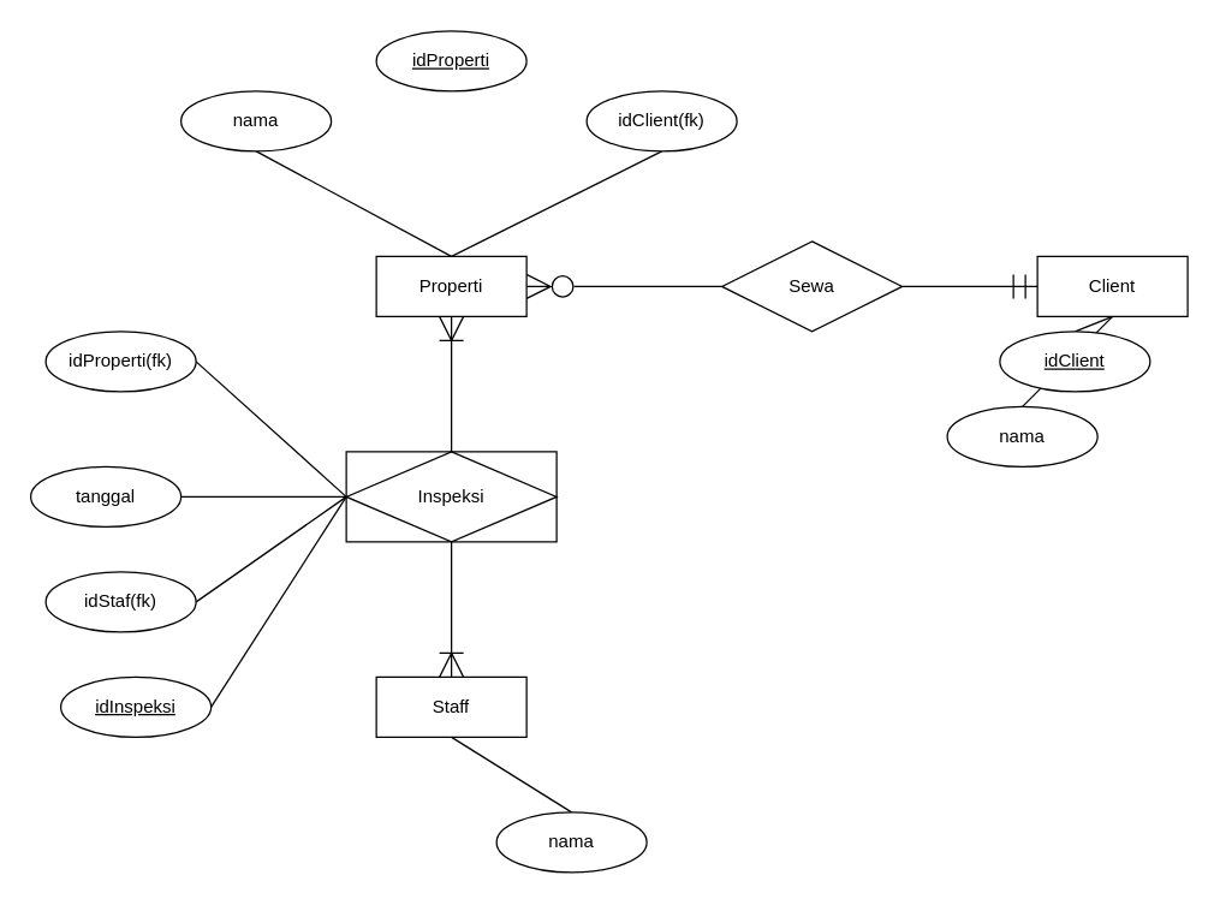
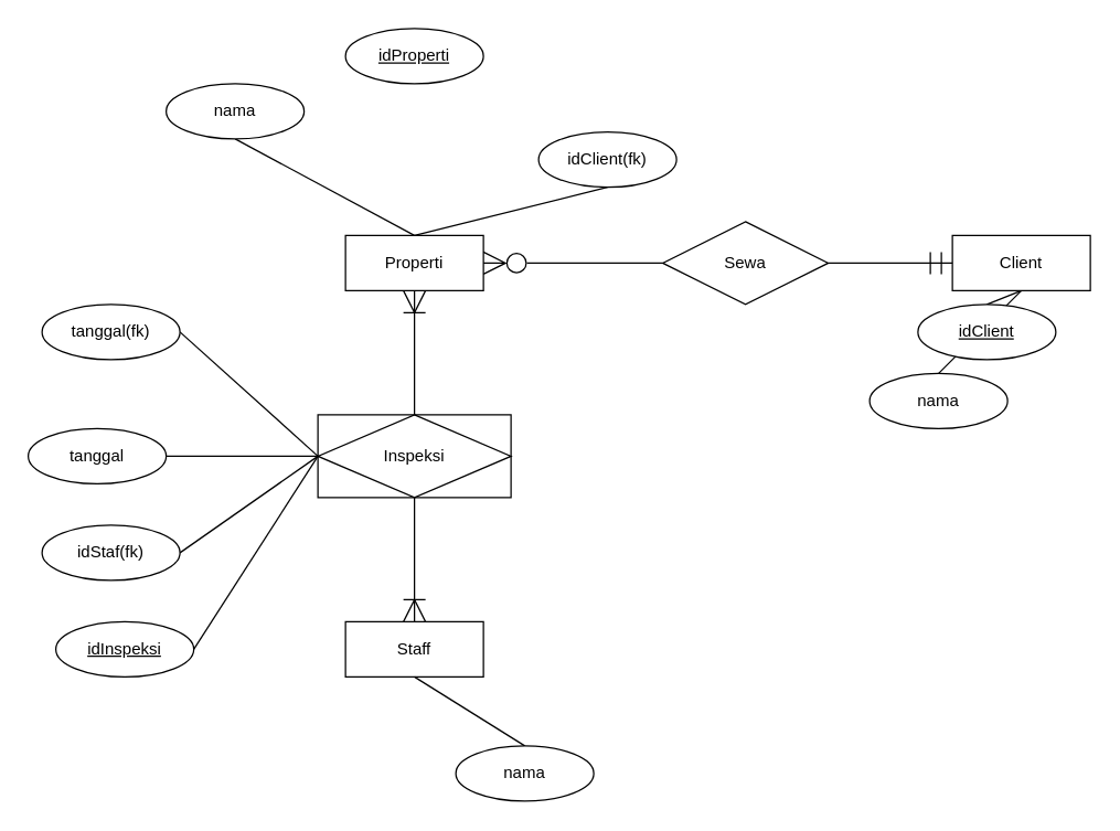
  <mxCell id="0" />
  <mxCell id="1" parent="0" />
  <mxCell id="2" style="edgeStyle=none;curved=1;rounded=0;orthogonalLoop=1;jettySize=auto;html=1;exitX=0.5;exitY=0;exitDx=0;exitDy=0;entryX=0.5;entryY=1;entryDx=0;entryDy=0;startArrow=ERoneToMany;startFill=0;endArrow=none;endFill=0;startSize=14;endSize=14;sourcePerimeterSpacing=8;targetPerimeterSpacing=8;" parent="1" source="3" target="11" edge="1"><mxGeometry relative="1" as="geometry" /></mxCell>
  <mxCell id="3" value="Staff" style="whiteSpace=wrap;html=1;align=center;hachureGap=4;" parent="1" vertex="1"><mxGeometry x="250" y="450" width="100" height="40" as="geometry" /></mxCell>
  <mxCell id="4" style="edgeStyle=none;curved=1;rounded=0;orthogonalLoop=1;jettySize=auto;html=1;exitX=0.5;exitY=1;exitDx=0;exitDy=0;entryX=0.5;entryY=0;entryDx=0;entryDy=0;startArrow=none;startFill=0;endArrow=none;endFill=0;startSize=14;endSize=14;sourcePerimeterSpacing=8;targetPerimeterSpacing=8;" parent="1" source="6" target="14" edge="1"><mxGeometry relative="1" as="geometry" /></mxCell>
  <mxCell id="5" style="edgeStyle=none;curved=1;rounded=0;orthogonalLoop=1;jettySize=auto;html=1;exitX=0.5;exitY=1;exitDx=0;exitDy=0;entryX=0.5;entryY=0;entryDx=0;entryDy=0;startArrow=none;startFill=0;endArrow=none;endFill=0;startSize=14;endSize=14;sourcePerimeterSpacing=8;targetPerimeterSpacing=8;" parent="1" source="6" target="15" edge="1"><mxGeometry relative="1" as="geometry" /></mxCell>
  <mxCell id="6" value="Client" style="whiteSpace=wrap;html=1;align=center;hachureGap=4;" parent="1" vertex="1"><mxGeometry x="690" y="170" width="100" height="40" as="geometry" /></mxCell>
  <mxCell id="7" style="edgeStyle=none;curved=1;rounded=0;orthogonalLoop=1;jettySize=auto;html=1;exitX=1;exitY=0.5;exitDx=0;exitDy=0;entryX=0;entryY=0.5;entryDx=0;entryDy=0;endArrow=ERmandOne;startSize=14;endSize=14;targetPerimeterSpacing=8;endFill=0;startArrow=none;startFill=0;" parent="1" source="12" target="6" edge="1"><mxGeometry relative="1" as="geometry" /></mxCell>
  <mxCell id="8" style="edgeStyle=none;curved=1;rounded=0;orthogonalLoop=1;jettySize=auto;html=1;exitX=0.5;exitY=1;exitDx=0;exitDy=0;entryX=0.5;entryY=0;entryDx=0;entryDy=0;startArrow=ERoneToMany;startFill=0;endArrow=none;endFill=0;startSize=14;endSize=14;sourcePerimeterSpacing=8;targetPerimeterSpacing=8;" parent="1" source="10" target="11" edge="1"><mxGeometry relative="1" as="geometry" /></mxCell>
  <mxCell id="9" style="edgeStyle=none;curved=1;rounded=0;orthogonalLoop=1;jettySize=auto;html=1;exitX=0.5;exitY=0;exitDx=0;exitDy=0;entryX=0.5;entryY=1;entryDx=0;entryDy=0;startArrow=none;startFill=0;endArrow=none;endFill=0;startSize=14;endSize=14;sourcePerimeterSpacing=8;targetPerimeterSpacing=8;" parent="1" source="10" target="16" edge="1"><mxGeometry relative="1" as="geometry" /></mxCell>
  <mxCell id="10" value="Properti" style="whiteSpace=wrap;html=1;align=center;hachureGap=4;" parent="1" vertex="1"><mxGeometry x="250" y="170" width="100" height="40" as="geometry" /></mxCell>
  <mxCell id="11" value="Inspeksi" style="shape=associativeEntity;whiteSpace=wrap;html=1;align=center;hachureGap=4;" parent="1" vertex="1"><mxGeometry x="230" y="300" width="140" height="60" as="geometry" /></mxCell>
  <mxCell id="12" value="Sewa" style="shape=rhombus;perimeter=rhombusPerimeter;whiteSpace=wrap;html=1;align=center;hachureGap=4;" parent="1" vertex="1"><mxGeometry x="480" y="160" width="120" height="60" as="geometry" /></mxCell>
  <mxCell id="13" value="" style="edgeStyle=none;curved=1;rounded=0;orthogonalLoop=1;jettySize=auto;html=1;exitX=1;exitY=0.5;exitDx=0;exitDy=0;entryX=0;entryY=0.5;entryDx=0;entryDy=0;endArrow=none;startSize=14;endSize=14;sourcePerimeterSpacing=8;endFill=0;startArrow=ERzeroToMany;startFill=0;" parent="1" source="10" target="12" edge="1"><mxGeometry relative="1" as="geometry"><mxPoint x="350" y="190" as="sourcePoint" /><mxPoint x="520" y="190" as="targetPoint" /></mxGeometry></mxCell>
  <mxCell id="14" value="nama" style="ellipse;whiteSpace=wrap;html=1;align=center;hachureGap=4;" parent="1" vertex="1"><mxGeometry x="630" y="270" width="100" height="40" as="geometry" /></mxCell>
  <mxCell id="15" value="idClient" style="ellipse;whiteSpace=wrap;html=1;align=center;hachureGap=4;fontStyle=4" parent="1" vertex="1"><mxGeometry x="665" y="220" width="100" height="40" as="geometry" /></mxCell>
- <mxCell id="16" value="idClient(fk)" style="ellipse;whiteSpace=wrap;html=1;align=center;hachureGap=4;" parent="1" vertex="1"><mxGeometry x="390" y="60" width="100" height="40" as="geometry" /></mxCell>
+ <mxCell id="16" value="idClient(fk)" style="ellipse;whiteSpace=wrap;html=1;align=center;hachureGap=4;" parent="1" vertex="1"><mxGeometry x="390" y="95" width="100" height="40" as="geometry" /></mxCell>
  <mxCell id="17" style="edgeStyle=none;curved=1;rounded=0;orthogonalLoop=1;jettySize=auto;html=1;exitX=0.5;exitY=1;exitDx=0;exitDy=0;entryX=0.5;entryY=0;entryDx=0;entryDy=0;startArrow=none;startFill=0;endArrow=none;endFill=0;startSize=14;endSize=14;sourcePerimeterSpacing=8;targetPerimeterSpacing=8;" parent="1" source="18" target="10" edge="1"><mxGeometry relative="1" as="geometry" /></mxCell>
  <mxCell id="18" value="nama" style="ellipse;whiteSpace=wrap;html=1;align=center;hachureGap=4;" parent="1" vertex="1"><mxGeometry x="120" y="60" width="100" height="40" as="geometry" /></mxCell>
  <mxCell id="19" value="idProperti" style="ellipse;whiteSpace=wrap;html=1;align=center;hachureGap=4;fontStyle=4" parent="1" vertex="1"><mxGeometry x="250" y="20" width="100" height="40" as="geometry" /></mxCell>
  <mxCell id="20" style="edgeStyle=none;curved=1;rounded=0;orthogonalLoop=1;jettySize=auto;html=1;exitX=0.5;exitY=0;exitDx=0;exitDy=0;entryX=0.5;entryY=1;entryDx=0;entryDy=0;startArrow=none;startFill=0;endArrow=none;endFill=0;startSize=14;endSize=14;sourcePerimeterSpacing=8;targetPerimeterSpacing=8;" parent="1" source="21" target="3" edge="1"><mxGeometry relative="1" as="geometry" /></mxCell>
  <mxCell id="21" value="nama" style="ellipse;whiteSpace=wrap;html=1;align=center;hachureGap=4;" parent="1" vertex="1"><mxGeometry x="330" y="540" width="100" height="40" as="geometry" /></mxCell>
  <mxCell id="22" style="edgeStyle=none;curved=1;rounded=0;orthogonalLoop=1;jettySize=auto;html=1;exitX=1;exitY=0.5;exitDx=0;exitDy=0;entryX=0;entryY=0.5;entryDx=0;entryDy=0;startArrow=none;startFill=0;endArrow=none;endFill=0;startSize=14;endSize=14;sourcePerimeterSpacing=8;targetPerimeterSpacing=8;" parent="1" source="23" target="11" edge="1"><mxGeometry relative="1" as="geometry" /></mxCell>
  <mxCell id="23" value="idStaf(fk)" style="ellipse;whiteSpace=wrap;html=1;align=center;hachureGap=4;fontStyle=0" parent="1" vertex="1"><mxGeometry x="30" y="380" width="100" height="40" as="geometry" /></mxCell>
  <mxCell id="24" style="edgeStyle=none;curved=1;rounded=0;orthogonalLoop=1;jettySize=auto;html=1;exitX=1;exitY=0.5;exitDx=0;exitDy=0;entryX=0;entryY=0.5;entryDx=0;entryDy=0;startArrow=none;startFill=0;endArrow=none;endFill=0;startSize=14;endSize=14;sourcePerimeterSpacing=8;targetPerimeterSpacing=8;" parent="1" source="25" target="11" edge="1"><mxGeometry relative="1" as="geometry" /></mxCell>
- <mxCell id="25" value="idProperti(fk)" style="ellipse;whiteSpace=wrap;html=1;align=center;hachureGap=4;fontStyle=0" parent="1" vertex="1"><mxGeometry x="30" y="220" width="100" height="40" as="geometry" /></mxCell>
+ <mxCell id="25" value="tanggal(fk)" style="ellipse;whiteSpace=wrap;html=1;align=center;hachureGap=4;fontStyle=0" parent="1" vertex="1"><mxGeometry x="30" y="220" width="100" height="40" as="geometry" /></mxCell>
  <mxCell id="26" style="edgeStyle=none;curved=1;rounded=0;orthogonalLoop=1;jettySize=auto;html=1;exitX=1;exitY=0.5;exitDx=0;exitDy=0;entryX=0;entryY=0.5;entryDx=0;entryDy=0;startArrow=none;startFill=0;endArrow=none;endFill=0;startSize=14;endSize=14;sourcePerimeterSpacing=8;targetPerimeterSpacing=8;" parent="1" source="27" target="11" edge="1"><mxGeometry relative="1" as="geometry" /></mxCell>
  <mxCell id="27" value="tanggal" style="ellipse;whiteSpace=wrap;html=1;align=center;hachureGap=4;fontStyle=0" parent="1" vertex="1"><mxGeometry x="20" y="310" width="100" height="40" as="geometry" /></mxCell>
  <mxCell id="28" style="edgeStyle=none;curved=1;rounded=0;orthogonalLoop=1;jettySize=auto;html=1;exitX=1;exitY=0.5;exitDx=0;exitDy=0;entryX=0;entryY=0.5;entryDx=0;entryDy=0;startArrow=none;startFill=0;endArrow=none;endFill=0;startSize=14;endSize=14;sourcePerimeterSpacing=8;targetPerimeterSpacing=8;" parent="1" source="29" target="11" edge="1"><mxGeometry relative="1" as="geometry" /></mxCell>
  <mxCell id="29" value="idInspeksi" style="ellipse;whiteSpace=wrap;html=1;align=center;hachureGap=4;fontStyle=4" parent="1" vertex="1"><mxGeometry x="40" y="450" width="100" height="40" as="geometry" /></mxCell>
